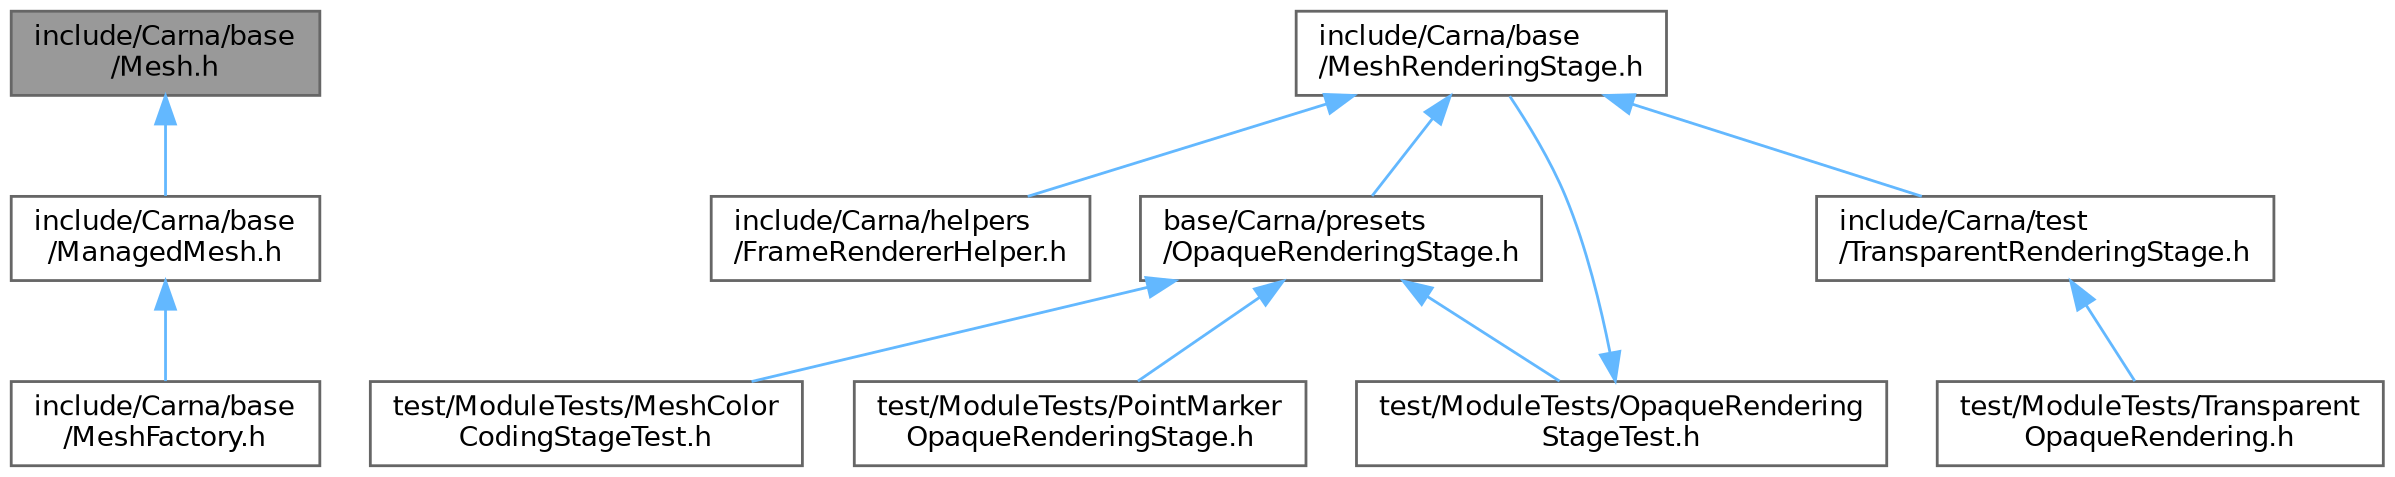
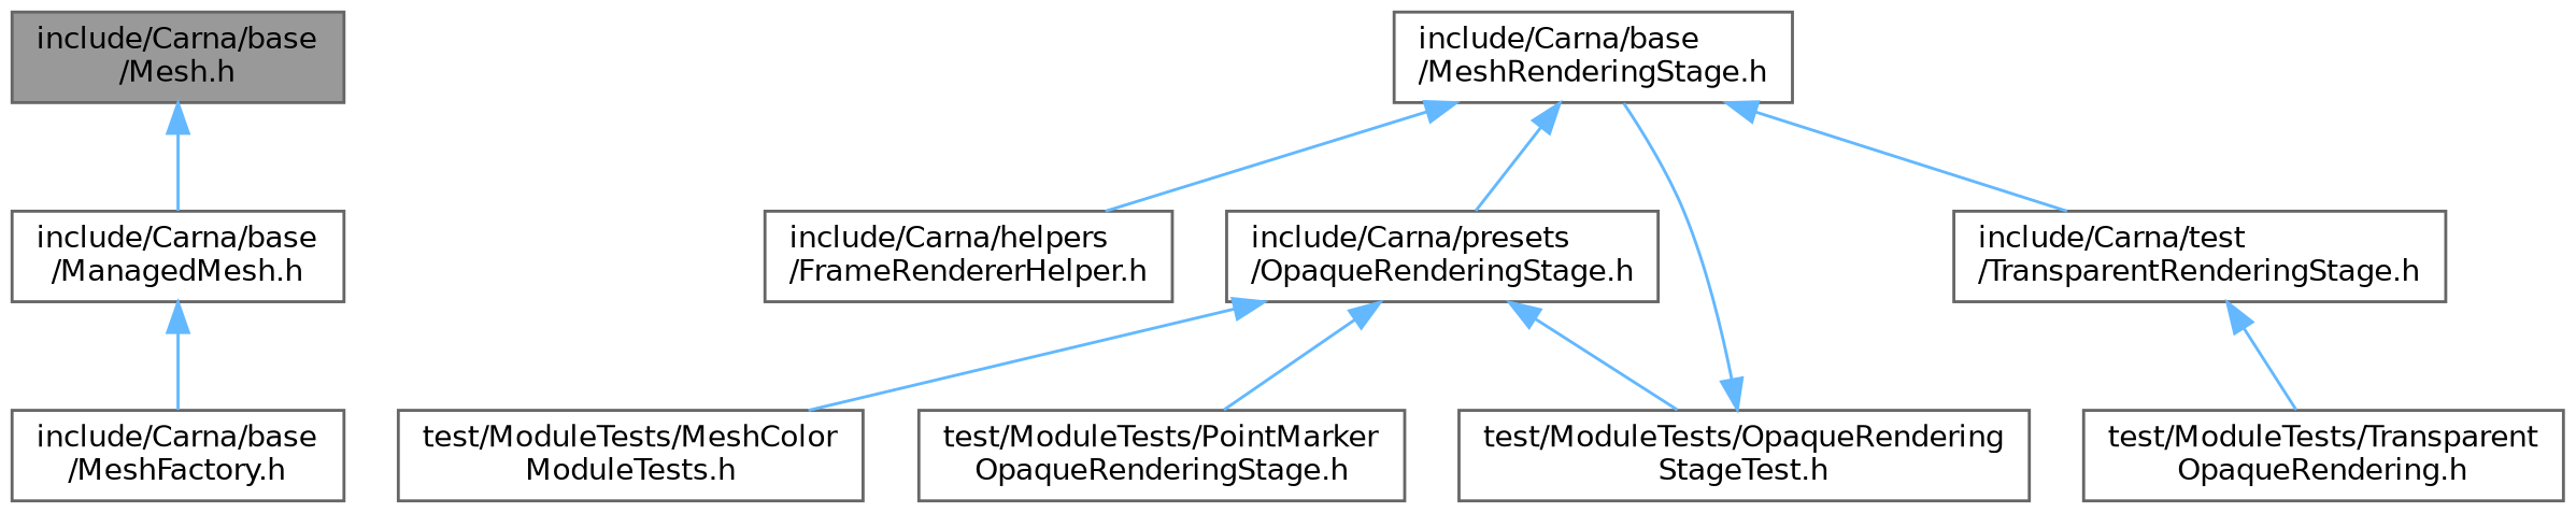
  digraph {
    node [color=grey40 fillcolor=white fontname=Helvetica fontsize=10 shape=box style=filled]
    edge [color=steelblue1 dir=back fontname=Helvetica fontsize=10 labelfontname=Helvetica labelfontsize=10 style=solid]
    n1 [color=gray40 fillcolor=grey60 fontcolor=black height=0.2 label="include/Carna/base\l/Mesh.h" width=0.4]
    n2 [height=0.2 label="include/Carna/base\l/ManagedMesh.h" width=0.4]
    n3 [height=0.2 label="include/Carna/base\l/MeshFactory.h" width=0.4]
    n4 [height=0.2 label="include/Carna/base\l/MeshRenderingStage.h" width=0.4]
    n5 [height=0.2 label="include/Carna/helpers\l/FrameRendererHelper.h" width=0.4]
-   n6 [height=0.2 label="base/Carna/presets\l/OpaqueRenderingStage.h" width=0.4]
+   n6 [height=0.2 label="include/Carna/presets\l/OpaqueRenderingStage.h" width=0.4]
    n7 [height=0.2 label="include/Carna/test\l/TransparentRenderingStage.h" width=0.4]
-   n8 [height=0.2 label="test/ModuleTests/MeshColor\lCodingStageTest.h" width=0.4]
+   n8 [height=0.2 label="test/ModuleTests/MeshColor\lModuleTests.h" width=0.4]
    n9 [height=0.2 label="test/ModuleTests/OpaqueRendering\lStageTest.h" width=0.4]
    n10 [height=0.2 label="test/ModuleTests/PointMarker\lOpaqueRenderingStage.h" width=0.4]
    n11 [height=0.2 label="test/ModuleTests/Transparent\lOpaqueRendering.h" width=0.4]
    n1 -> n2
    n2 -> n3
    n4 -> n5
    n4 -> n6
    n4 -> n7
    n6 -> n8
    n6 -> n9
    n6 -> n10
    n7 -> n11
    n9 -> n4
  }
